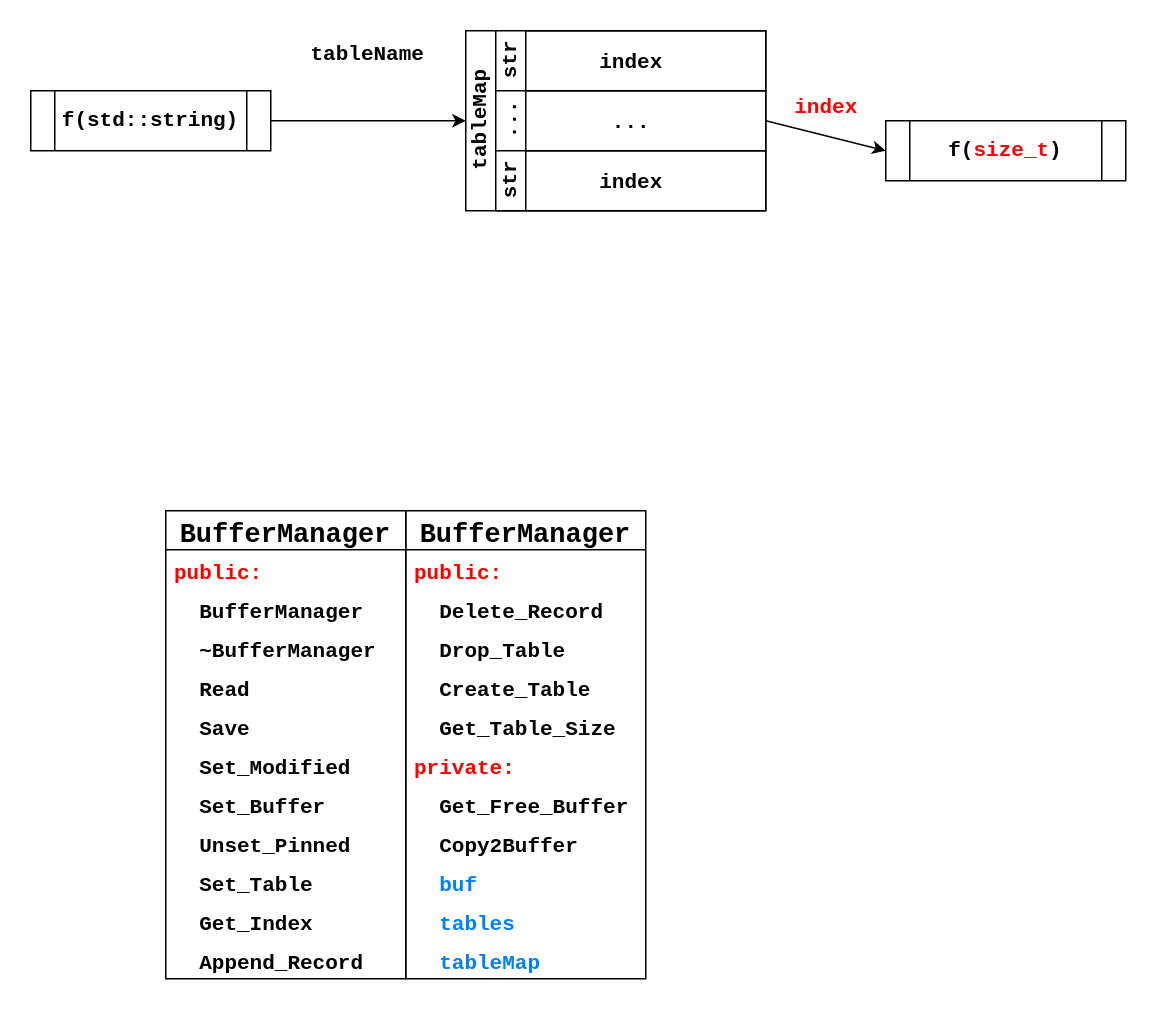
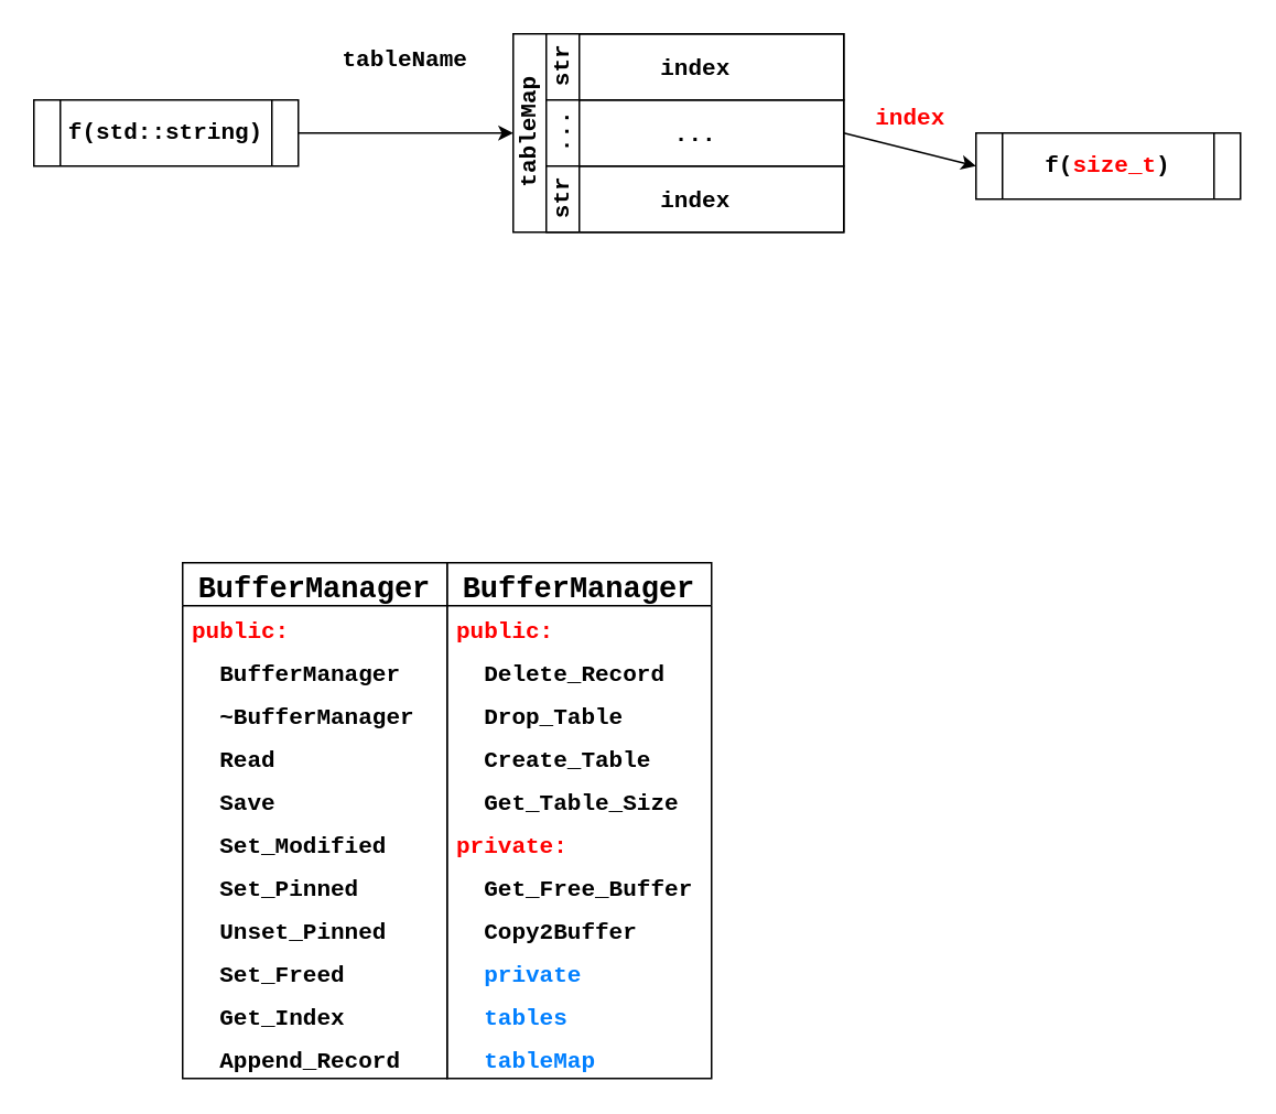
  <mxCell id="0" />
  <mxCell id="1" parent="0" />
  <mxCell id="2" value="&lt;b style=&quot;font-family: &amp;#34;courier new&amp;#34; ; white-space: normal ; font-size: 14px&quot;&gt;f(std::string)&lt;/b&gt;" style="shape=process;whiteSpace=wrap;html=1;backgroundOutline=1;" parent="1" vertex="1"><mxGeometry x="20" y="60" width="160" height="40" as="geometry" /></mxCell>
  <mxCell id="3" value="&lt;b style=&quot;font-family: &amp;#34;courier new&amp;#34; ; white-space: normal ; font-size: 14px&quot;&gt;f(&lt;font color=&quot;#ff0000&quot;&gt;size_t&lt;/font&gt;)&lt;/b&gt;" style="shape=process;whiteSpace=wrap;html=1;backgroundOutline=1;" parent="1" vertex="1"><mxGeometry x="590" y="80" width="160" height="40" as="geometry" /></mxCell>
  <mxCell id="4" value="&lt;font face=&quot;Courier New&quot; style=&quot;font-size: 14px&quot;&gt;tableMap&lt;/font&gt;" style="swimlane;html=1;childLayout=stackLayout;resizeParent=1;resizeParentMax=0;horizontal=0;startSize=20;horizontalStack=0;" parent="1" vertex="1"><mxGeometry x="310" y="20" width="200" height="120" as="geometry" /></mxCell>
  <mxCell id="5" value="&lt;font style=&quot;font-size: 14px&quot; face=&quot;Courier New&quot;&gt;str&lt;/font&gt;" style="swimlane;html=1;startSize=20;horizontal=0;" parent="4" vertex="1"><mxGeometry x="20" width="180" height="40" as="geometry" /></mxCell>
  <mxCell id="6" value="&lt;font style=&quot;font-size: 14px&quot; face=&quot;Courier New&quot;&gt;&lt;b&gt;index&lt;/b&gt;&lt;/font&gt;" style="text;html=1;resizable=0;points=[];autosize=1;align=center;verticalAlign=top;spacingTop=-4;" parent="5" vertex="1"><mxGeometry x="60" y="10" width="60" height="20" as="geometry" /></mxCell>
  <mxCell id="7" value="&lt;font face=&quot;Courier New&quot; style=&quot;font-size: 14px&quot;&gt;...&lt;/font&gt;" style="swimlane;html=1;startSize=20;horizontal=0;" parent="4" vertex="1"><mxGeometry x="20" y="40" width="180" height="40" as="geometry" /></mxCell>
  <mxCell id="8" value="&lt;font style=&quot;font-size: 14px&quot; face=&quot;Courier New&quot;&gt;&lt;b&gt;...&lt;/b&gt;&lt;/font&gt;" style="text;html=1;resizable=0;points=[];autosize=1;align=center;verticalAlign=top;spacingTop=-4;" parent="7" vertex="1"><mxGeometry x="70" y="10" width="40" height="20" as="geometry" /></mxCell>
  <mxCell id="9" value="&lt;font style=&quot;font-size: 14px&quot; face=&quot;Courier New&quot;&gt;str&lt;br&gt;&lt;/font&gt;" style="swimlane;html=1;startSize=20;horizontal=0;" parent="4" vertex="1"><mxGeometry x="20" y="80" width="180" height="40" as="geometry" /></mxCell>
  <mxCell id="10" value="&lt;font style=&quot;font-size: 14px&quot; face=&quot;Courier New&quot;&gt;&lt;b&gt;index&lt;/b&gt;&lt;/font&gt;" style="text;html=1;resizable=0;points=[];autosize=1;align=center;verticalAlign=top;spacingTop=-4;" parent="9" vertex="1"><mxGeometry x="60" y="10" width="60" height="20" as="geometry" /></mxCell>
  <mxCell id="11" value="" style="endArrow=classic;html=1;exitX=1;exitY=0.5;exitDx=0;exitDy=0;entryX=0;entryY=0.5;entryDx=0;entryDy=0;" parent="1" source="2" target="4" edge="1"><mxGeometry width="50" height="50" relative="1" as="geometry"><mxPoint x="80" y="210" as="sourcePoint" /><mxPoint x="130" y="160" as="targetPoint" /></mxGeometry></mxCell>
  <mxCell id="12" value="&lt;font style=&quot;font-size: 14px&quot; face=&quot;Courier New&quot;&gt;&lt;b&gt;tableName&lt;/b&gt;&lt;/font&gt;" style="text;html=1;resizable=0;points=[];autosize=1;align=left;verticalAlign=top;spacingTop=-4;" parent="1" vertex="1"><mxGeometry x="205" y="25" width="90" height="20" as="geometry" /></mxCell>
  <mxCell id="13" value="" style="endArrow=classic;html=1;exitX=1;exitY=0.5;exitDx=0;exitDy=0;entryX=0;entryY=0.5;entryDx=0;entryDy=0;" parent="1" source="7" target="3" edge="1"><mxGeometry width="50" height="50" relative="1" as="geometry"><mxPoint x="90" y="210" as="sourcePoint" /><mxPoint x="140" y="160" as="targetPoint" /></mxGeometry></mxCell>
  <mxCell id="14" value="&lt;font style=&quot;font-size: 14px&quot; face=&quot;Courier New&quot; color=&quot;#ff0000&quot;&gt;&lt;b&gt;index&lt;/b&gt;&lt;/font&gt;" style="text;html=1;resizable=0;points=[];autosize=1;align=center;verticalAlign=top;spacingTop=-4;" parent="1" vertex="1"><mxGeometry x="520" y="60" width="60" height="20" as="geometry" /></mxCell>
  <mxCell id="15" value="BufferManager" style="swimlane;fontStyle=1;childLayout=stackLayout;horizontal=1;startSize=26;fillColor=none;horizontalStack=0;resizeParent=1;resizeParentMax=0;resizeLast=0;collapsible=1;marginBottom=0;fontSize=18;fontFamily=Courier New;" parent="1" vertex="1"><mxGeometry x="110" y="340" width="160" height="312" as="geometry" /></mxCell>
  <mxCell id="16" value="public:" style="text;strokeColor=none;fillColor=none;align=left;verticalAlign=top;spacingLeft=4;spacingRight=4;overflow=hidden;rotatable=0;points=[[0,0.5],[1,0.5]];portConstraint=eastwest;fontSize=14;fontFamily=Courier New;fontStyle=1;fontColor=#FF0000;" parent="15" vertex="1"><mxGeometry y="26" width="160" height="26" as="geometry" /></mxCell>
  <mxCell id="17" value="  BufferManager" style="text;strokeColor=none;fillColor=none;align=left;verticalAlign=top;spacingLeft=4;spacingRight=4;overflow=hidden;rotatable=0;points=[[0,0.5],[1,0.5]];portConstraint=eastwest;fontSize=14;fontFamily=Courier New;fontStyle=1" parent="15" vertex="1"><mxGeometry y="52" width="160" height="26" as="geometry" /></mxCell>
  <mxCell id="18" value="  ~BufferManager" style="text;strokeColor=none;fillColor=none;align=left;verticalAlign=top;spacingLeft=4;spacingRight=4;overflow=hidden;rotatable=0;points=[[0,0.5],[1,0.5]];portConstraint=eastwest;fontSize=14;fontFamily=Courier New;fontStyle=1" parent="15" vertex="1"><mxGeometry y="78" width="160" height="26" as="geometry" /></mxCell>
  <mxCell id="19" value="  Read" style="text;strokeColor=none;fillColor=none;align=left;verticalAlign=top;spacingLeft=4;spacingRight=4;overflow=hidden;rotatable=0;points=[[0,0.5],[1,0.5]];portConstraint=eastwest;fontSize=14;fontFamily=Courier New;fontStyle=1" parent="15" vertex="1"><mxGeometry y="104" width="160" height="26" as="geometry" /></mxCell>
  <mxCell id="20" value="  Save" style="text;strokeColor=none;fillColor=none;align=left;verticalAlign=top;spacingLeft=4;spacingRight=4;overflow=hidden;rotatable=0;points=[[0,0.5],[1,0.5]];portConstraint=eastwest;fontSize=14;fontFamily=Courier New;fontStyle=1" parent="15" vertex="1"><mxGeometry y="130" width="160" height="26" as="geometry" /></mxCell>
  <mxCell id="21" value="  Set_Modified" style="text;strokeColor=none;fillColor=none;align=left;verticalAlign=top;spacingLeft=4;spacingRight=4;overflow=hidden;rotatable=0;points=[[0,0.5],[1,0.5]];portConstraint=eastwest;fontSize=14;fontFamily=Courier New;fontStyle=1" parent="15" vertex="1"><mxGeometry y="156" width="160" height="26" as="geometry" /></mxCell>
- <mxCell id="22" value="  Set_Buffer" style="text;strokeColor=none;fillColor=none;align=left;verticalAlign=top;spacingLeft=4;spacingRight=4;overflow=hidden;rotatable=0;points=[[0,0.5],[1,0.5]];portConstraint=eastwest;fontSize=14;fontFamily=Courier New;fontStyle=1" parent="15" vertex="1"><mxGeometry y="182" width="160" height="26" as="geometry" /></mxCell>
+ <mxCell id="22" value="  Set_Pinned" style="text;strokeColor=none;fillColor=none;align=left;verticalAlign=top;spacingLeft=4;spacingRight=4;overflow=hidden;rotatable=0;points=[[0,0.5],[1,0.5]];portConstraint=eastwest;fontSize=14;fontFamily=Courier New;fontStyle=1" parent="15" vertex="1"><mxGeometry y="182" width="160" height="26" as="geometry" /></mxCell>
  <mxCell id="23" value="  Unset_Pinned" style="text;strokeColor=none;fillColor=none;align=left;verticalAlign=top;spacingLeft=4;spacingRight=4;overflow=hidden;rotatable=0;points=[[0,0.5],[1,0.5]];portConstraint=eastwest;fontSize=14;fontFamily=Courier New;fontStyle=1" parent="15" vertex="1"><mxGeometry y="208" width="160" height="26" as="geometry" /></mxCell>
- <mxCell id="24" value="  Set_Table" style="text;strokeColor=none;fillColor=none;align=left;verticalAlign=top;spacingLeft=4;spacingRight=4;overflow=hidden;rotatable=0;points=[[0,0.5],[1,0.5]];portConstraint=eastwest;fontSize=14;fontFamily=Courier New;fontStyle=1" parent="15" vertex="1"><mxGeometry y="234" width="160" height="26" as="geometry" /></mxCell>
+ <mxCell id="24" value="  Set_Freed" style="text;strokeColor=none;fillColor=none;align=left;verticalAlign=top;spacingLeft=4;spacingRight=4;overflow=hidden;rotatable=0;points=[[0,0.5],[1,0.5]];portConstraint=eastwest;fontSize=14;fontFamily=Courier New;fontStyle=1" parent="15" vertex="1"><mxGeometry y="234" width="160" height="26" as="geometry" /></mxCell>
  <mxCell id="25" value="  Get_Index" style="text;strokeColor=none;fillColor=none;align=left;verticalAlign=top;spacingLeft=4;spacingRight=4;overflow=hidden;rotatable=0;points=[[0,0.5],[1,0.5]];portConstraint=eastwest;fontSize=14;fontFamily=Courier New;fontStyle=1" parent="15" vertex="1"><mxGeometry y="260" width="160" height="26" as="geometry" /></mxCell>
  <mxCell id="26" value="  Append_Record" style="text;strokeColor=none;fillColor=none;align=left;verticalAlign=top;spacingLeft=4;spacingRight=4;overflow=hidden;rotatable=0;points=[[0,0.5],[1,0.5]];portConstraint=eastwest;fontSize=14;fontFamily=Courier New;fontStyle=1" parent="15" vertex="1"><mxGeometry y="286" width="160" height="26" as="geometry" /></mxCell>
  <mxCell id="27" value="BufferManager" style="swimlane;fontStyle=1;childLayout=stackLayout;horizontal=1;startSize=26;fillColor=none;horizontalStack=0;resizeParent=1;resizeParentMax=0;resizeLast=0;collapsible=1;marginBottom=0;fontSize=18;fontFamily=Courier New;" parent="1" vertex="1"><mxGeometry x="270" y="340" width="160" height="312" as="geometry" /></mxCell>
  <mxCell id="28" value="public:" style="text;strokeColor=none;fillColor=none;align=left;verticalAlign=top;spacingLeft=4;spacingRight=4;overflow=hidden;rotatable=0;points=[[0,0.5],[1,0.5]];portConstraint=eastwest;fontSize=14;fontFamily=Courier New;fontStyle=1;fontColor=#FF0000;" parent="27" vertex="1"><mxGeometry y="26" width="160" height="26" as="geometry" /></mxCell>
  <mxCell id="29" value="  Delete_Record" style="text;strokeColor=none;fillColor=none;align=left;verticalAlign=top;spacingLeft=4;spacingRight=4;overflow=hidden;rotatable=0;points=[[0,0.5],[1,0.5]];portConstraint=eastwest;fontSize=14;fontFamily=Courier New;fontStyle=1" parent="27" vertex="1"><mxGeometry y="52" width="160" height="26" as="geometry" /></mxCell>
  <mxCell id="30" value="  Drop_Table" style="text;strokeColor=none;fillColor=none;align=left;verticalAlign=top;spacingLeft=4;spacingRight=4;overflow=hidden;rotatable=0;points=[[0,0.5],[1,0.5]];portConstraint=eastwest;fontSize=14;fontFamily=Courier New;fontStyle=1" parent="27" vertex="1"><mxGeometry y="78" width="160" height="26" as="geometry" /></mxCell>
  <mxCell id="31" value="  Create_Table" style="text;strokeColor=none;fillColor=none;align=left;verticalAlign=top;spacingLeft=4;spacingRight=4;overflow=hidden;rotatable=0;points=[[0,0.5],[1,0.5]];portConstraint=eastwest;fontSize=14;fontFamily=Courier New;fontStyle=1" parent="27" vertex="1"><mxGeometry y="104" width="160" height="26" as="geometry" /></mxCell>
  <mxCell id="32" value="  Get_Table_Size" style="text;strokeColor=none;fillColor=none;align=left;verticalAlign=top;spacingLeft=4;spacingRight=4;overflow=hidden;rotatable=0;points=[[0,0.5],[1,0.5]];portConstraint=eastwest;fontSize=14;fontFamily=Courier New;fontStyle=1" parent="27" vertex="1"><mxGeometry y="130" width="160" height="26" as="geometry" /></mxCell>
  <mxCell id="33" value="private:" style="text;strokeColor=none;fillColor=none;align=left;verticalAlign=top;spacingLeft=4;spacingRight=4;overflow=hidden;rotatable=0;points=[[0,0.5],[1,0.5]];portConstraint=eastwest;fontSize=14;fontFamily=Courier New;fontStyle=1;fontColor=#FF0000;" parent="27" vertex="1"><mxGeometry y="156" width="160" height="26" as="geometry" /></mxCell>
  <mxCell id="34" value="  Get_Free_Buffer" style="text;strokeColor=none;fillColor=none;align=left;verticalAlign=top;spacingLeft=4;spacingRight=4;overflow=hidden;rotatable=0;points=[[0,0.5],[1,0.5]];portConstraint=eastwest;fontSize=14;fontFamily=Courier New;fontStyle=1" parent="27" vertex="1"><mxGeometry y="182" width="160" height="26" as="geometry" /></mxCell>
  <mxCell id="35" value="  Copy2Buffer" style="text;strokeColor=none;fillColor=none;align=left;verticalAlign=top;spacingLeft=4;spacingRight=4;overflow=hidden;rotatable=0;points=[[0,0.5],[1,0.5]];portConstraint=eastwest;fontSize=14;fontFamily=Courier New;fontStyle=1" parent="27" vertex="1"><mxGeometry y="208" width="160" height="26" as="geometry" /></mxCell>
- <mxCell id="36" value="  buf" style="text;strokeColor=none;fillColor=none;align=left;verticalAlign=top;spacingLeft=4;spacingRight=4;overflow=hidden;rotatable=0;points=[[0,0.5],[1,0.5]];portConstraint=eastwest;fontSize=14;fontFamily=Courier New;fontStyle=1;fontColor=#007FFF;" parent="27" vertex="1"><mxGeometry y="234" width="160" height="26" as="geometry" /></mxCell>
+ <mxCell id="36" value="  private" style="text;strokeColor=none;fillColor=none;align=left;verticalAlign=top;spacingLeft=4;spacingRight=4;overflow=hidden;rotatable=0;points=[[0,0.5],[1,0.5]];portConstraint=eastwest;fontSize=14;fontFamily=Courier New;fontStyle=1;fontColor=#007FFF;" parent="27" vertex="1"><mxGeometry y="234" width="160" height="26" as="geometry" /></mxCell>
  <mxCell id="37" value="  tables" style="text;strokeColor=none;fillColor=none;align=left;verticalAlign=top;spacingLeft=4;spacingRight=4;overflow=hidden;rotatable=0;points=[[0,0.5],[1,0.5]];portConstraint=eastwest;fontSize=14;fontFamily=Courier New;fontStyle=1;fontColor=#007FFF;" parent="27" vertex="1"><mxGeometry y="260" width="160" height="26" as="geometry" /></mxCell>
  <mxCell id="38" value="  tableMap" style="text;strokeColor=none;fillColor=none;align=left;verticalAlign=top;spacingLeft=4;spacingRight=4;overflow=hidden;rotatable=0;points=[[0,0.5],[1,0.5]];portConstraint=eastwest;fontSize=14;fontFamily=Courier New;fontStyle=1;fontColor=#007FFF;" parent="27" vertex="1"><mxGeometry y="286" width="160" height="26" as="geometry" /></mxCell>
